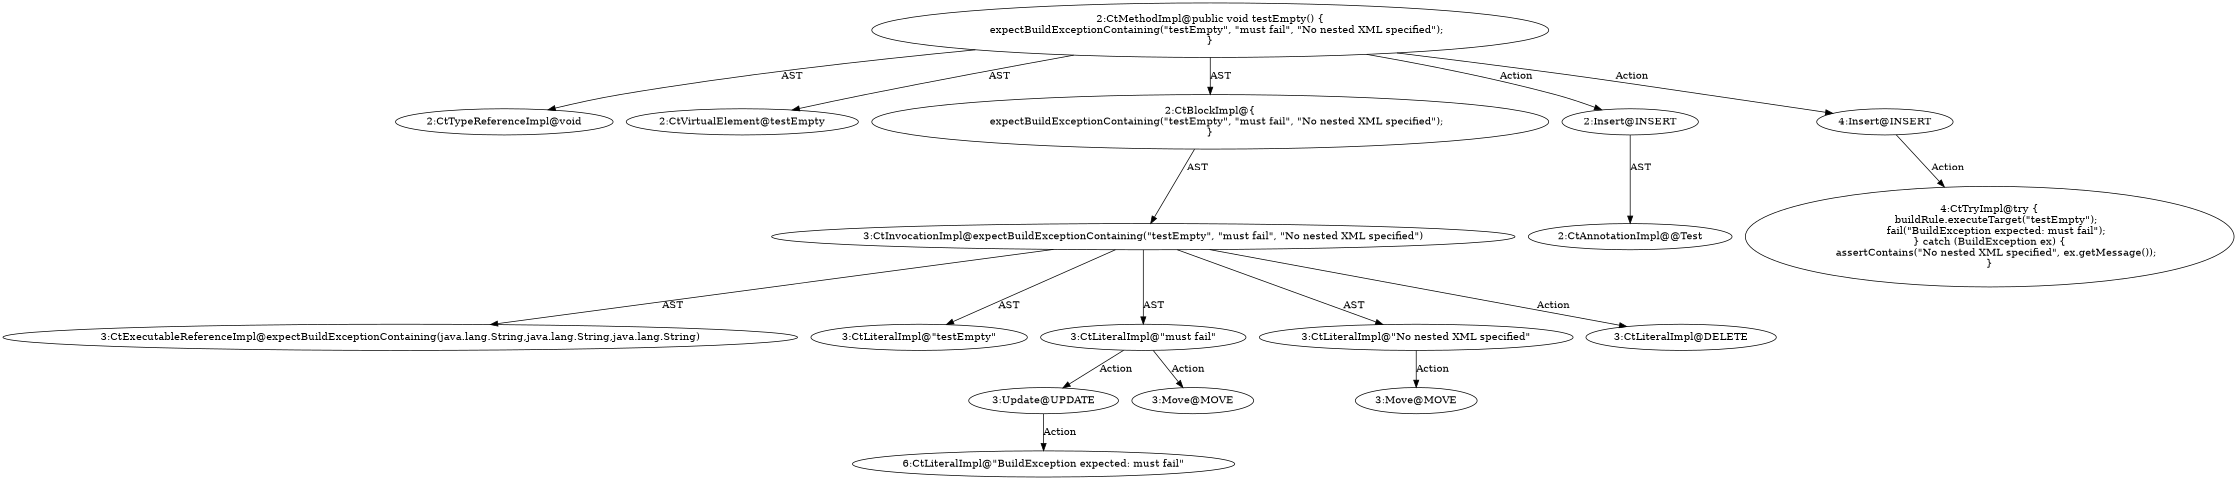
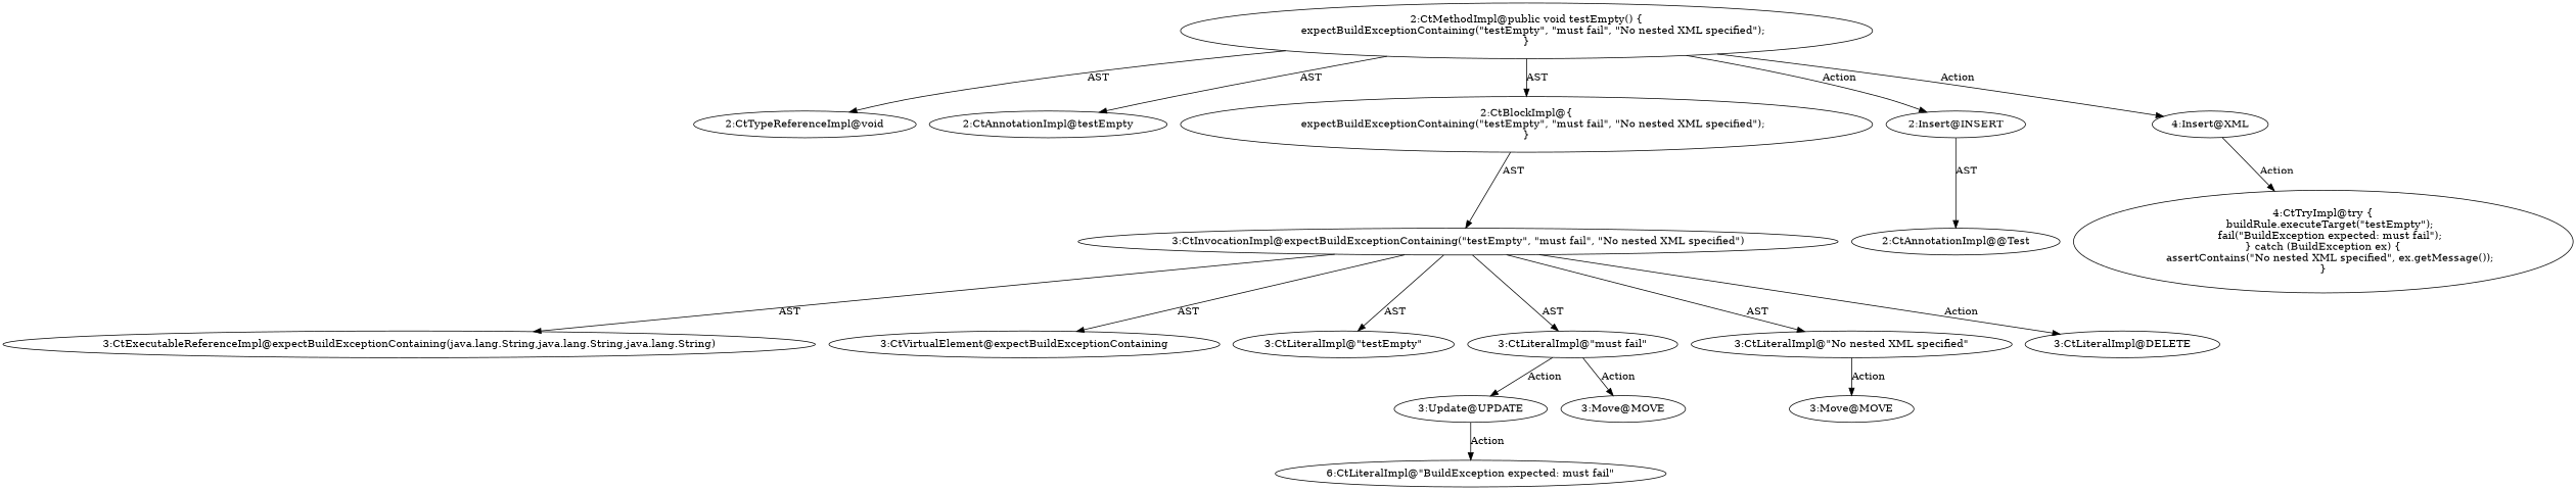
  digraph {
    node [shape=ellipse]
    n1 [label="2:CtTypeReferenceImpl@void"]
-   n2 [label="2:CtVirtualElement@testEmpty"]
+   n2 [label="2:CtAnnotationImpl@testEmpty"]
    n3 [label="3:CtExecutableReferenceImpl@expectBuildExceptionContaining(java.lang.String,java.lang.String,java.lang.String)"]
+   n4 [label="3:CtVirtualElement@expectBuildExceptionContaining"]
    n5 [label="3:CtLiteralImpl@\"testEmpty\""]
    n6 [label="3:CtLiteralImpl@\"must fail\""]
    n7 [label="3:Update@UPDATE"]
    n8 [label="3:Move@MOVE"]
    n9 [label="6:CtLiteralImpl@\"BuildException expected: must fail\""]
    n10 [label="3:CtLiteralImpl@\"No nested XML specified\""]
    n11 [label="3:Move@MOVE"]
    n12 [label="3:CtInvocationImpl@expectBuildExceptionContaining(\"testEmpty\", \"must fail\", \"No nested XML specified\")"]
    n13 [label="3:CtLiteralImpl@DELETE"]
    n14 [label="2:CtBlockImpl@\{\n    expectBuildExceptionContaining(\"testEmpty\", \"must fail\", \"No nested XML specified\");\n\}"]
    n15 [label="2:CtMethodImpl@public void testEmpty() \{\n    expectBuildExceptionContaining(\"testEmpty\", \"must fail\", \"No nested XML specified\");\n\}"]
    n16 [label="2:Insert@INSERT"]
-   n17 [label="4:Insert@INSERT"]
+   n17 [label="4:Insert@XML"]
    n18 [label="2:CtAnnotationImpl@@Test"]
    n19 [label="4:CtTryImpl@try \{\n    buildRule.executeTarget(\"testEmpty\");\n    fail(\"BuildException expected: must fail\");\n\} catch (BuildException ex) \{\n    assertContains(\"No nested XML specified\", ex.getMessage());\n\}"]
    n6 -> n7 [label=Action]
    n6 -> n8 [label=Action]
    n7 -> n9 [label=Action]
    n10 -> n11 [label=Action]
    n12 -> n3 [label=AST]
+   n12 -> n4 [label=AST]
    n12 -> n5 [label=AST]
    n12 -> n6 [label=AST]
    n12 -> n10 [label=AST]
    n12 -> n13 [label=Action]
    n14 -> n12 [label=AST]
    n15 -> n1 [label=AST]
    n15 -> n2 [label=AST]
    n15 -> n14 [label=AST]
    n15 -> n16 [label=Action]
    n15 -> n17 [label=Action]
    n16 -> n18 [label=AST]
    n17 -> n19 [label=Action]
  }
